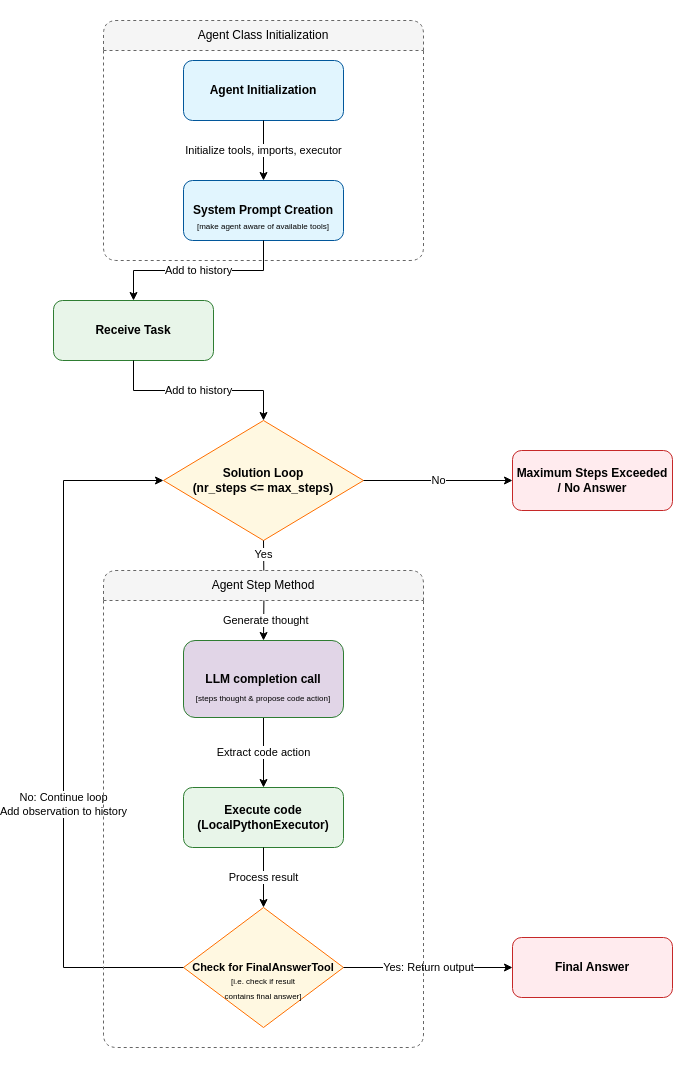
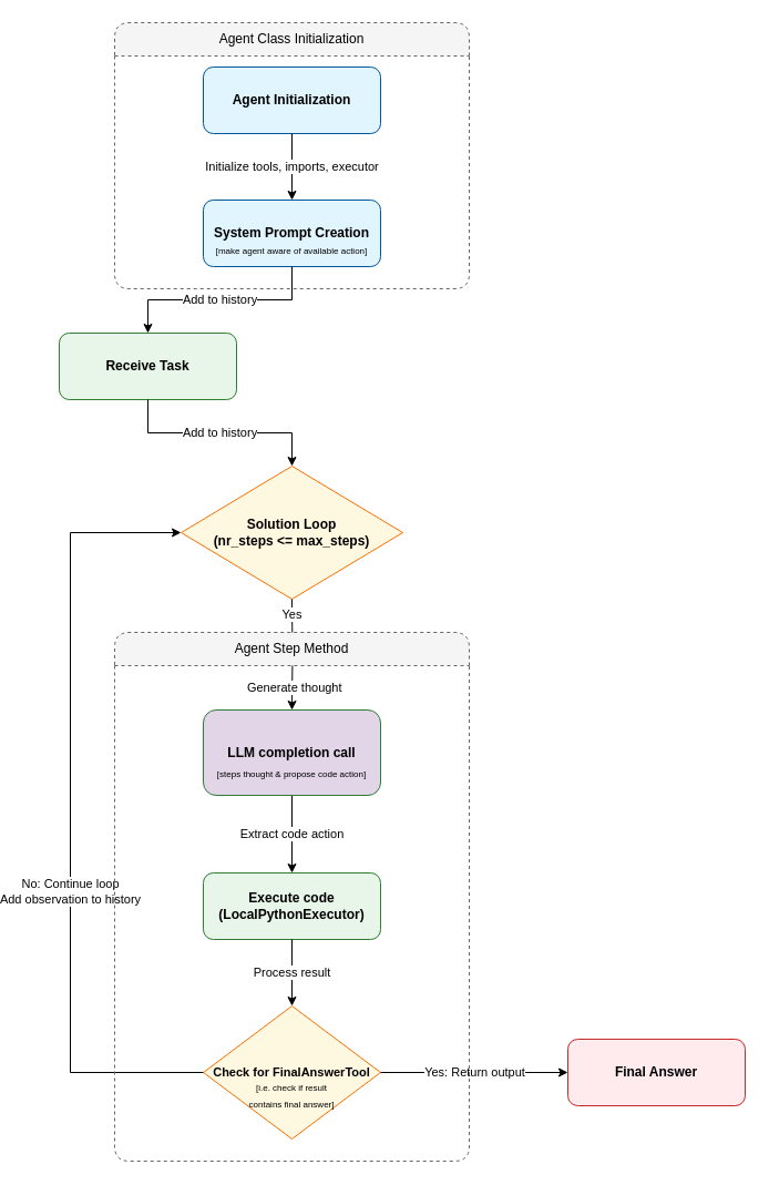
  <mxCell id="0" />
  <mxCell id="1" parent="0" />
  <mxCell id="2" value="Agent Initialization" style="rounded=1;whiteSpace=wrap;html=1;fillColor=#e1f5fe;strokeColor=#01579b;fontStyle=1" parent="1" vertex="1"><mxGeometry x="150" y="60" width="160" height="60" as="geometry" /></mxCell>
  <mxCell id="3" value="System Prompt Creation" style="rounded=1;whiteSpace=wrap;html=1;fillColor=#e1f5fe;strokeColor=#01579b;fontStyle=1" parent="1" vertex="1"><mxGeometry x="150" y="180" width="160" height="60" as="geometry" /></mxCell>
  <mxCell id="4" value="Receive Task" style="rounded=1;whiteSpace=wrap;html=1;fillColor=#e8f5e9;strokeColor=#2e7d32;fontStyle=1" parent="1" vertex="1"><mxGeometry x="20" y="300" width="160" height="60" as="geometry" /></mxCell>
  <mxCell id="5" value="Solution Loop&lt;br&gt;(nr_steps &lt;= max_steps)" style="rhombus;whiteSpace=wrap;html=1;fillColor=#fff8e1;strokeColor=#ff6f00;fontStyle=1" parent="1" vertex="1"><mxGeometry x="130" y="420" width="200" height="120" as="geometry" /></mxCell>
  <mxCell id="6" value="Execute code&lt;br&gt;(LocalPythonExecutor)" style="rounded=1;whiteSpace=wrap;html=1;fillColor=#e8f5e9;strokeColor=#2e7d32;fontStyle=1" parent="1" vertex="1"><mxGeometry x="150" y="787" width="160" height="60" as="geometry" /></mxCell>
  <mxCell id="7" value="&lt;font style=&quot;font-size: 11px;&quot;&gt;Check for FinalAnswerTool&lt;/font&gt;" style="rhombus;whiteSpace=wrap;html=1;fillColor=#fff8e1;strokeColor=#ff6f00;fontStyle=1" parent="1" vertex="1"><mxGeometry x="150" y="907" width="160" height="120" as="geometry" /></mxCell>
  <mxCell id="8" value="Final Answer" style="rounded=1;whiteSpace=wrap;html=1;fillColor=#ffebee;strokeColor=#c62828;fontStyle=1" parent="1" vertex="1"><mxGeometry x="479" y="937" width="160" height="60" as="geometry" /></mxCell>
- <mxCell id="9" value="Maximum Steps Exceeded&lt;br&gt;/ No Answer" style="rounded=1;whiteSpace=wrap;html=1;fillColor=#ffebee;strokeColor=#c62828;fontStyle=1" parent="1" vertex="1"><mxGeometry x="479" y="450" width="160" height="60" as="geometry" /></mxCell>
  <mxCell id="10" value="Agent Class Initialization" style="shape=swimlane;startSize=30;html=1;whiteSpace=wrap;rounded=1;fillColor=#f5f5f5;strokeColor=#666666;dashed=1;" parent="1" vertex="1"><mxGeometry x="70" width="320" height="240" as="geometry" y="20" /></mxCell>
- <mxCell id="11" value="&lt;font style=&quot;font-size: 8px;&quot;&gt;[make agent aware of available tools]&lt;/font&gt;" style="text;html=1;align=center;verticalAlign=middle;whiteSpace=wrap;rounded=0;" parent="10" vertex="1"><mxGeometry x="35" y="190" width="250" height="30" as="geometry" /></mxCell>
+ <mxCell id="11" value="&lt;font style=&quot;font-size: 8px;&quot;&gt;[make agent aware of available action]&lt;/font&gt;" style="text;html=1;align=center;verticalAlign=middle;whiteSpace=wrap;rounded=0;" parent="10" vertex="1"><mxGeometry x="35" y="190" width="250" height="30" as="geometry" /></mxCell>
  <mxCell id="12" value="Initialize tools, imports, executor" style="edgeStyle=orthogonalEdgeStyle;rounded=0;orthogonalLoop=1;jettySize=auto;html=1;exitX=0.5;exitY=1;exitDx=0;exitDy=0;entryX=0.5;entryY=0;entryDx=0;entryDy=0;" parent="1" source="2" target="3" edge="1"><mxGeometry relative="1" as="geometry" /></mxCell>
  <mxCell id="13" value="Add to history" style="edgeStyle=orthogonalEdgeStyle;rounded=0;orthogonalLoop=1;jettySize=auto;html=1;exitX=0.5;exitY=1;exitDx=0;exitDy=0;entryX=0.5;entryY=0;entryDx=0;entryDy=0;" parent="1" source="3" target="4" edge="1"><mxGeometry relative="1" as="geometry" /></mxCell>
  <mxCell id="14" value="Add to history" style="edgeStyle=orthogonalEdgeStyle;rounded=0;orthogonalLoop=1;jettySize=auto;html=1;exitX=0.5;exitY=1;exitDx=0;exitDy=0;entryX=0.5;entryY=0;entryDx=0;entryDy=0;" parent="1" source="4" target="5" edge="1"><mxGeometry relative="1" as="geometry" /></mxCell>
  <mxCell id="15" value="&lt;span style=&quot;white-space: pre;&quot;&gt;&#09;&lt;/span&gt;Generate thought" style="edgeStyle=orthogonalEdgeStyle;rounded=0;orthogonalLoop=1;jettySize=auto;html=1;exitX=0.5;exitY=1;exitDx=0;exitDy=0;entryX=0.5;entryY=0;entryDx=0;entryDy=0;" parent="1" target="25" edge="1"><mxGeometry x="0.602" y="-10" relative="1" as="geometry"><mxPoint x="230" y="540" as="sourcePoint" /><mxPoint x="230" y="620" as="targetPoint" /><mxPoint as="offset" /></mxGeometry></mxCell>
  <mxCell id="16" value="Yes" style="edgeLabel;html=1;align=center;verticalAlign=middle;resizable=0;points=[];" parent="15" vertex="1" connectable="0"><mxGeometry x="-0.733" y="-1" relative="1" as="geometry"><mxPoint as="offset" /></mxGeometry></mxCell>
  <mxCell id="17" value="Extract code action" style="edgeStyle=orthogonalEdgeStyle;rounded=0;orthogonalLoop=1;jettySize=auto;html=1;exitX=0.5;exitY=1;exitDx=0;exitDy=0;entryX=0.5;entryY=0;entryDx=0;entryDy=0;" parent="1" source="25" target="6" edge="1"><mxGeometry relative="1" as="geometry" /></mxCell>
  <mxCell id="18" value="Process result" style="edgeStyle=orthogonalEdgeStyle;rounded=0;orthogonalLoop=1;jettySize=auto;html=1;exitX=0.5;exitY=1;exitDx=0;exitDy=0;entryX=0.5;entryY=0;entryDx=0;entryDy=0;" parent="1" source="6" target="7" edge="1"><mxGeometry relative="1" as="geometry" /></mxCell>
  <mxCell id="19" value="Yes: Return output" style="edgeStyle=orthogonalEdgeStyle;rounded=0;orthogonalLoop=1;jettySize=auto;html=1;exitX=1;exitY=0.5;exitDx=0;exitDy=0;entryX=0;entryY=0.5;entryDx=0;entryDy=0;" parent="1" source="7" target="8" edge="1"><mxGeometry relative="1" as="geometry" /></mxCell>
  <mxCell id="20" value="No: Continue loop&lt;br&gt;Add observation to history" style="edgeStyle=orthogonalEdgeStyle;rounded=0;orthogonalLoop=1;jettySize=auto;html=1;exitX=0;exitY=0.5;exitDx=0;exitDy=0;entryX=0;entryY=0.5;entryDx=0;entryDy=0;" parent="1" source="7" target="5" edge="1"><mxGeometry x="-0.2" relative="1" as="geometry"><Array as="points"><mxPoint x="30" y="967" /><mxPoint x="30" y="480" /></Array><mxPoint as="offset" /></mxGeometry></mxCell>
- <mxCell id="21" value="No" style="edgeStyle=orthogonalEdgeStyle;rounded=0;orthogonalLoop=1;jettySize=auto;html=1;exitX=1;exitY=0.5;exitDx=0;exitDy=0;entryX=0;entryY=0.5;entryDx=0;entryDy=0;" parent="1" source="5" target="9" edge="1"><mxGeometry relative="1" as="geometry" /></mxCell>
  <mxCell id="22" value="&lt;font style=&quot;font-size: 8px;&quot;&gt;[i.e. check if result &lt;br&gt;contains final answer]&lt;/font&gt;" style="text;html=1;align=center;verticalAlign=middle;whiteSpace=wrap;rounded=0;" parent="1" vertex="1"><mxGeometry x="105" y="972" width="250" height="30" as="geometry" /></mxCell>
  <mxCell id="23" value="Agent Step Method" style="shape=swimlane;startSize=30;html=1;whiteSpace=wrap;rounded=1;fillColor=#f5f5f5;strokeColor=#666666;dashed=1;" parent="1" vertex="1"><mxGeometry x="70" y="570" width="320" height="477" as="geometry"><mxRectangle x="240" y="550" width="140" height="30" as="alternateBounds" /></mxGeometry></mxCell>
  <mxCell id="24" value="&lt;font style=&quot;font-size: 8px;&quot;&gt;[generate thought based on history &amp;amp;&lt;br&gt;propose code action]&lt;/font&gt;" style="text;html=1;align=center;verticalAlign=middle;whiteSpace=wrap;rounded=0;" parent="23" vertex="1"><mxGeometry x="-50" y="117" width="425" height="30" as="geometry" /></mxCell>
  <mxCell id="25" value="LLM completion call" style="rounded=1;whiteSpace=wrap;html=1;fillColor=#e1d5e7;strokeColor=#2e7d32;fontStyle=1;" parent="23" vertex="1"><mxGeometry x="80" y="70" width="160" height="77" as="geometry" /></mxCell>
  <mxCell id="26" value="&lt;span style=&quot;font-size: 8px;&quot;&gt;[steps thought &amp;amp; propose code action]&lt;/span&gt;" style="text;html=1;align=center;verticalAlign=middle;whiteSpace=wrap;rounded=0;" parent="23" vertex="1"><mxGeometry x="35" y="113" width="250" height="27" as="geometry" /></mxCell>
